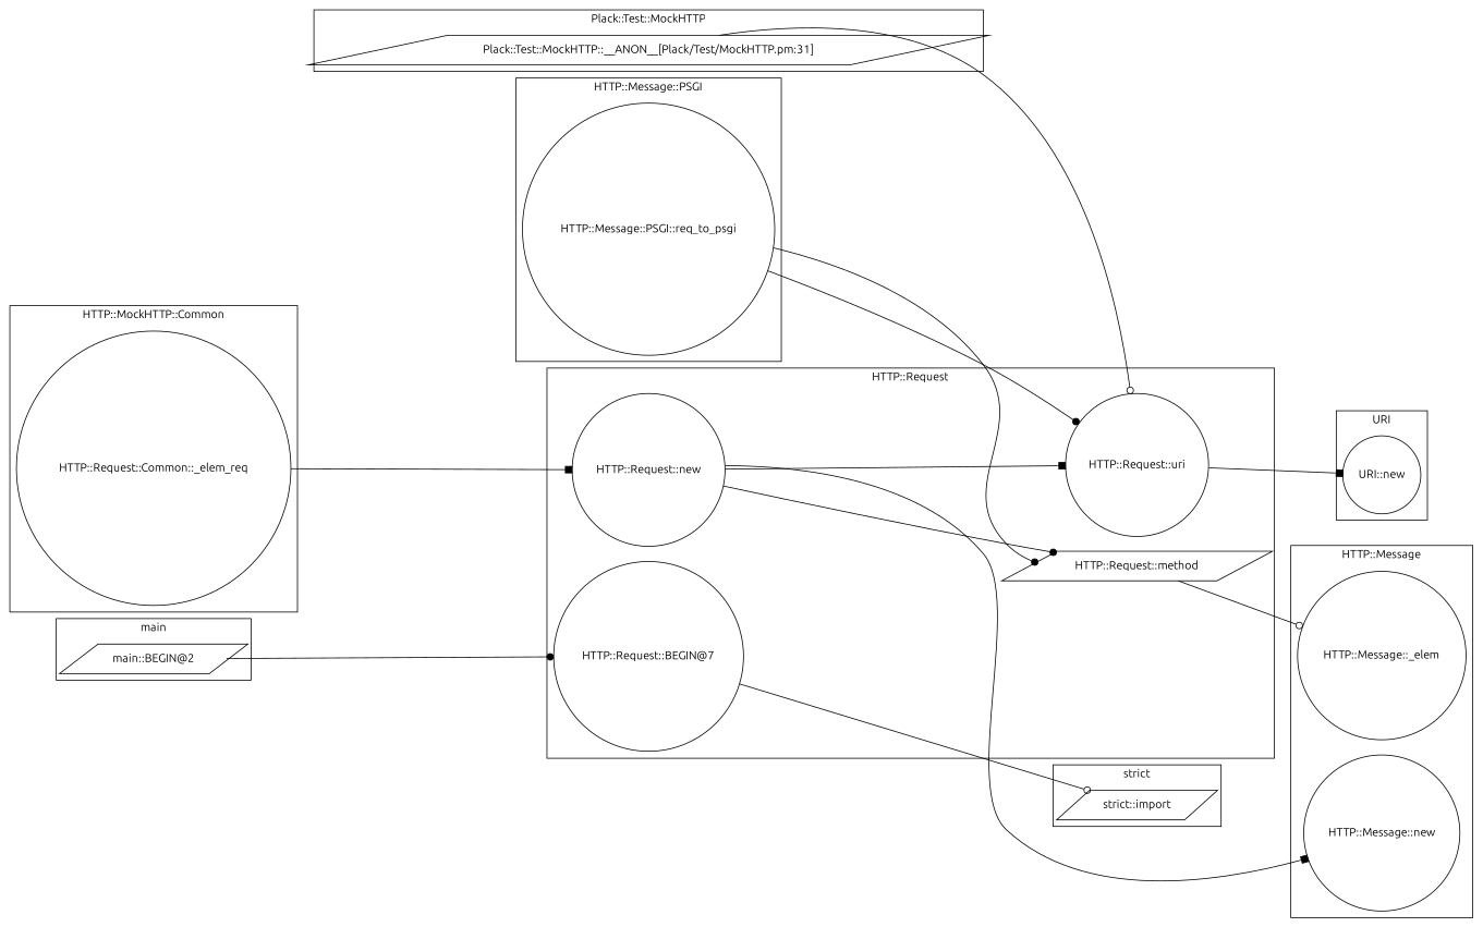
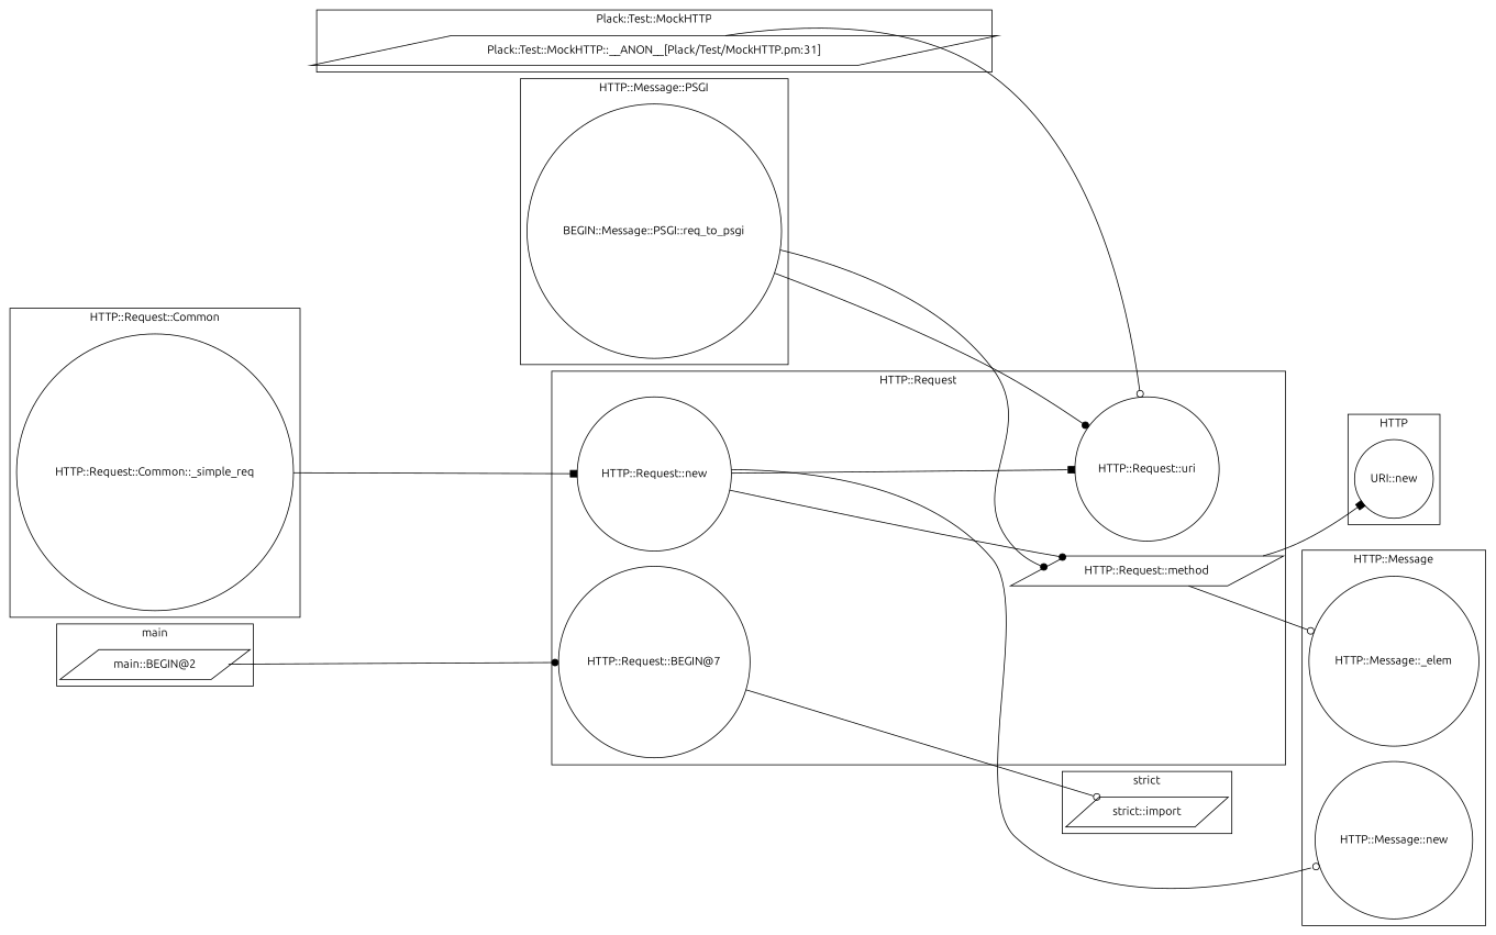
  digraph {
    fontname=Ubuntu
    rankdir=LR
    node [fontname=Ubuntu shape=circle]
    edge [arrowhead=box fontname=Ubuntu]
    "Plack::Test::MockHTTP::__ANON__[Plack/Test/MockHTTP.pm:31]" [shape=parallelogram]
    "HTTP::Message::new"
    "HTTP::Message::_elem"
    "HTTP::Request::uri"
    "HTTP::Request::BEGIN@7"
    "HTTP::Request::new"
    "HTTP::Request::method" [shape=parallelogram]
-   "HTTP::Message::PSGI::req_to_psgi"
-   "HTTP::Request::Common::_simple_req" [label="HTTP::Request::Common::_elem_req"]
+   "HTTP::Message::PSGI::req_to_psgi" [label="BEGIN::Message::PSGI::req_to_psgi"]
+   "HTTP::Request::Common::_simple_req"
    n10 [label="main::BEGIN@2" shape=parallelogram]
    "URI::new"
    "strict::import" [shape=parallelogram]
    subgraph cluster_1 {
      label="Plack::Test::MockHTTP"
      "Plack::Test::MockHTTP::__ANON__[Plack/Test/MockHTTP.pm:31]"
    }
    subgraph cluster_2 {
      label="HTTP::Message"
      "HTTP::Message::new"
      "HTTP::Message::_elem"
    }
    subgraph cluster_3 {
      label="HTTP::Request"
      "HTTP::Request::uri"
      "HTTP::Request::BEGIN@7"
      "HTTP::Request::new"
      "HTTP::Request::method"
    }
    subgraph cluster_4 {
      label="HTTP::Message::PSGI"
      "HTTP::Message::PSGI::req_to_psgi"
    }
    subgraph cluster_5 {
-     label="HTTP::MockHTTP::Common"
+     label="HTTP::Request::Common"
      "HTTP::Request::Common::_simple_req"
    }
    subgraph cluster_6 {
      label=main
      n10
    }
    subgraph cluster_7 {
-     label=URI
+     label=HTTP
      "URI::new"
    }
    subgraph cluster_8 {
      label="strict"
      "strict::import"
    }
    "Plack::Test::MockHTTP::__ANON__[Plack/Test/MockHTTP.pm:31]" -> "HTTP::Request::uri" [arrowhead=odot]
-   "HTTP::Request::uri" -> "URI::new"
+   "HTTP::Request::method" -> "URI::new"
    "HTTP::Request::BEGIN@7" -> "strict::import" [arrowhead=odot]
-   "HTTP::Request::new" -> "HTTP::Message::new"
+   "HTTP::Request::new" -> "HTTP::Message::new" [arrowhead=odot]
    "HTTP::Request::new" -> "HTTP::Request::uri"
    "HTTP::Request::new" -> "HTTP::Request::method" [arrowhead=dot]
    "HTTP::Request::method" -> "HTTP::Message::_elem" [arrowhead=odot]
    "HTTP::Message::PSGI::req_to_psgi" -> "HTTP::Request::uri" [arrowhead=dot]
    "HTTP::Message::PSGI::req_to_psgi" -> "HTTP::Request::method" [arrowhead=dot]
    "HTTP::Request::Common::_simple_req" -> "HTTP::Request::new"
    n10 -> "HTTP::Request::BEGIN@7" [arrowhead=dot]
  }
